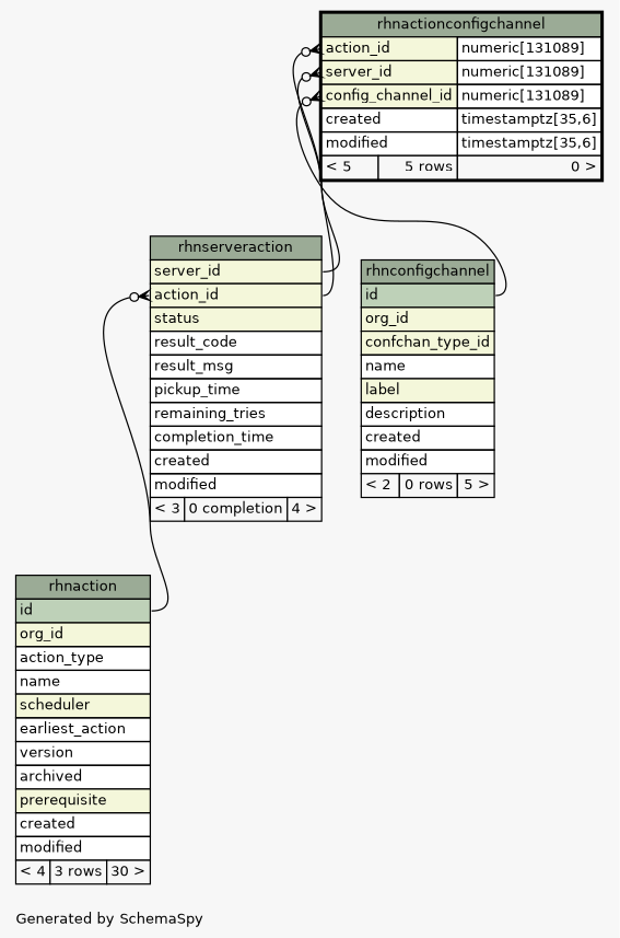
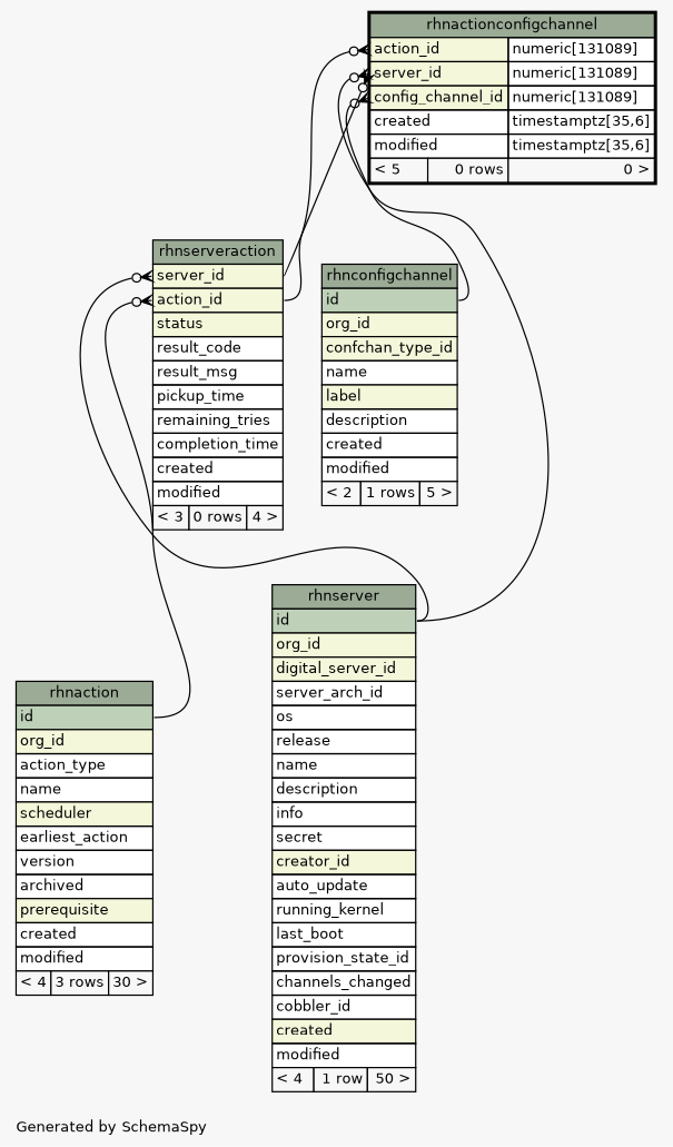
  digraph {
    bgcolor="#f7f7f7"
    fontname=Helvetica
    fontsize=11
    label="\nGenerated by SchemaSpy"
    labeljust=l
    nodesep=0.18
    rankdir=TB
    ranksep=0.46
    node [fontname=Helvetica fontsize=11 shape=plaintext]
    edge [arrowhead=none arrowsize=0.8 arrowtail=crowodot dir=back headport="id:e" tailport="server_id:w"]
-   n1 [label=<     <TABLE BORDER="2" CELLBORDER="1" CELLSPACING="0" BGCOLOR="#ffffff">       <TR><TD COLSPAN="3" BGCOLOR="#9bab96" ALIGN="CENTER">rhnactionconfigchannel</TD></TR>       <TR><TD PORT="action_id" COLSPAN="2" BGCOLOR="#f4f7da" ALIGN="LEFT">action_id</TD><TD PORT="action_id.type" ALIGN="LEFT">numeric[131089]</TD></TR>       <TR><TD PORT="server_id" COLSPAN="2" BGCOLOR="#f4f7da" ALIGN="LEFT">server_id</TD><TD PORT="server_id.type" ALIGN="LEFT">numeric[131089]</TD></TR>       <TR><TD PORT="config_channel_id" COLSPAN="2" BGCOLOR="#f4f7da" ALIGN="LEFT">config_channel_id</TD><TD PORT="config_channel_id.type" ALIGN="LEFT">numeric[131089]</TD></TR>       <TR><TD PORT="created" COLSPAN="2" ALIGN="LEFT">created</TD><TD PORT="created.type" ALIGN="LEFT">timestamptz[35,6]</TD></TR>       <TR><TD PORT="modified" COLSPAN="2" ALIGN="LEFT">modified</TD><TD PORT="modified.type" ALIGN="LEFT">timestamptz[35,6]</TD></TR>       <TR><TD ALIGN="LEFT" BGCOLOR="#f7f7f7">&lt; 5</TD><TD ALIGN="RIGHT" BGCOLOR="#f7f7f7">5 rows</TD><TD ALIGN="RIGHT" BGCOLOR="#f7f7f7">0 &gt;</TD></TR>     </TABLE>>]
-   n2 [label=<     <TABLE BORDER="0" CELLBORDER="1" CELLSPACING="0" BGCOLOR="#ffffff">       <TR><TD COLSPAN="3" BGCOLOR="#9bab96" ALIGN="CENTER">rhnserveraction</TD></TR>       <TR><TD PORT="server_id" COLSPAN="3" BGCOLOR="#f4f7da" ALIGN="LEFT">server_id</TD></TR>       <TR><TD PORT="action_id" COLSPAN="3" BGCOLOR="#f4f7da" ALIGN="LEFT">action_id</TD></TR>       <TR><TD PORT="status" COLSPAN="3" BGCOLOR="#f4f7da" ALIGN="LEFT">status</TD></TR>       <TR><TD PORT="result_code" COLSPAN="3" ALIGN="LEFT">result_code</TD></TR>       <TR><TD PORT="result_msg" COLSPAN="3" ALIGN="LEFT">result_msg</TD></TR>       <TR><TD PORT="pickup_time" COLSPAN="3" ALIGN="LEFT">pickup_time</TD></TR>       <TR><TD PORT="remaining_tries" COLSPAN="3" ALIGN="LEFT">remaining_tries</TD></TR>       <TR><TD PORT="completion_time" COLSPAN="3" ALIGN="LEFT">completion_time</TD></TR>       <TR><TD PORT="created" COLSPAN="3" ALIGN="LEFT">created</TD></TR>       <TR><TD PORT="modified" COLSPAN="3" ALIGN="LEFT">modified</TD></TR>       <TR><TD ALIGN="LEFT" BGCOLOR="#f7f7f7">&lt; 3</TD><TD ALIGN="RIGHT" BGCOLOR="#f7f7f7">0 completion</TD><TD ALIGN="RIGHT" BGCOLOR="#f7f7f7">4 &gt;</TD></TR>     </TABLE>>]
-   n3 [label=<     <TABLE BORDER="0" CELLBORDER="1" CELLSPACING="0" BGCOLOR="#ffffff">       <TR><TD COLSPAN="3" BGCOLOR="#9bab96" ALIGN="CENTER">rhnconfigchannel</TD></TR>       <TR><TD PORT="id" COLSPAN="3" BGCOLOR="#bed1b8" ALIGN="LEFT">id</TD></TR>       <TR><TD PORT="org_id" COLSPAN="3" BGCOLOR="#f4f7da" ALIGN="LEFT">org_id</TD></TR>       <TR><TD PORT="confchan_type_id" COLSPAN="3" BGCOLOR="#f4f7da" ALIGN="LEFT">confchan_type_id</TD></TR>       <TR><TD PORT="name" COLSPAN="3" ALIGN="LEFT">name</TD></TR>       <TR><TD PORT="label" COLSPAN="3" BGCOLOR="#f4f7da" ALIGN="LEFT">label</TD></TR>       <TR><TD PORT="description" COLSPAN="3" ALIGN="LEFT">description</TD></TR>       <TR><TD PORT="created" COLSPAN="3" ALIGN="LEFT">created</TD></TR>       <TR><TD PORT="modified" COLSPAN="3" ALIGN="LEFT">modified</TD></TR>       <TR><TD ALIGN="LEFT" BGCOLOR="#f7f7f7">&lt; 2</TD><TD ALIGN="RIGHT" BGCOLOR="#f7f7f7">0 rows</TD><TD ALIGN="RIGHT" BGCOLOR="#f7f7f7">5 &gt;</TD></TR>     </TABLE>>]
+   n1 [label=<     <TABLE BORDER="2" CELLBORDER="1" CELLSPACING="0" BGCOLOR="#ffffff">       <TR><TD COLSPAN="3" BGCOLOR="#9bab96" ALIGN="CENTER">rhnactionconfigchannel</TD></TR>       <TR><TD PORT="action_id" COLSPAN="2" BGCOLOR="#f4f7da" ALIGN="LEFT">action_id</TD><TD PORT="action_id.type" ALIGN="LEFT">numeric[131089]</TD></TR>       <TR><TD PORT="server_id" COLSPAN="2" BGCOLOR="#f4f7da" ALIGN="LEFT">server_id</TD><TD PORT="server_id.type" ALIGN="LEFT">numeric[131089]</TD></TR>       <TR><TD PORT="config_channel_id" COLSPAN="2" BGCOLOR="#f4f7da" ALIGN="LEFT">config_channel_id</TD><TD PORT="config_channel_id.type" ALIGN="LEFT">numeric[131089]</TD></TR>       <TR><TD PORT="created" COLSPAN="2" ALIGN="LEFT">created</TD><TD PORT="created.type" ALIGN="LEFT">timestamptz[35,6]</TD></TR>       <TR><TD PORT="modified" COLSPAN="2" ALIGN="LEFT">modified</TD><TD PORT="modified.type" ALIGN="LEFT">timestamptz[35,6]</TD></TR>       <TR><TD ALIGN="LEFT" BGCOLOR="#f7f7f7">&lt; 5</TD><TD ALIGN="RIGHT" BGCOLOR="#f7f7f7">0 rows</TD><TD ALIGN="RIGHT" BGCOLOR="#f7f7f7">0 &gt;</TD></TR>     </TABLE>>]
+   n2 [label=<     <TABLE BORDER="0" CELLBORDER="1" CELLSPACING="0" BGCOLOR="#ffffff">       <TR><TD COLSPAN="3" BGCOLOR="#9bab96" ALIGN="CENTER">rhnserveraction</TD></TR>       <TR><TD PORT="server_id" COLSPAN="3" BGCOLOR="#f4f7da" ALIGN="LEFT">server_id</TD></TR>       <TR><TD PORT="action_id" COLSPAN="3" BGCOLOR="#f4f7da" ALIGN="LEFT">action_id</TD></TR>       <TR><TD PORT="status" COLSPAN="3" BGCOLOR="#f4f7da" ALIGN="LEFT">status</TD></TR>       <TR><TD PORT="result_code" COLSPAN="3" ALIGN="LEFT">result_code</TD></TR>       <TR><TD PORT="result_msg" COLSPAN="3" ALIGN="LEFT">result_msg</TD></TR>       <TR><TD PORT="pickup_time" COLSPAN="3" ALIGN="LEFT">pickup_time</TD></TR>       <TR><TD PORT="remaining_tries" COLSPAN="3" ALIGN="LEFT">remaining_tries</TD></TR>       <TR><TD PORT="completion_time" COLSPAN="3" ALIGN="LEFT">completion_time</TD></TR>       <TR><TD PORT="created" COLSPAN="3" ALIGN="LEFT">created</TD></TR>       <TR><TD PORT="modified" COLSPAN="3" ALIGN="LEFT">modified</TD></TR>       <TR><TD ALIGN="LEFT" BGCOLOR="#f7f7f7">&lt; 3</TD><TD ALIGN="RIGHT" BGCOLOR="#f7f7f7">0 rows</TD><TD ALIGN="RIGHT" BGCOLOR="#f7f7f7">4 &gt;</TD></TR>     </TABLE>>]
+   n3 [label=<     <TABLE BORDER="0" CELLBORDER="1" CELLSPACING="0" BGCOLOR="#ffffff">       <TR><TD COLSPAN="3" BGCOLOR="#9bab96" ALIGN="CENTER">rhnconfigchannel</TD></TR>       <TR><TD PORT="id" COLSPAN="3" BGCOLOR="#bed1b8" ALIGN="LEFT">id</TD></TR>       <TR><TD PORT="org_id" COLSPAN="3" BGCOLOR="#f4f7da" ALIGN="LEFT">org_id</TD></TR>       <TR><TD PORT="confchan_type_id" COLSPAN="3" BGCOLOR="#f4f7da" ALIGN="LEFT">confchan_type_id</TD></TR>       <TR><TD PORT="name" COLSPAN="3" ALIGN="LEFT">name</TD></TR>       <TR><TD PORT="label" COLSPAN="3" BGCOLOR="#f4f7da" ALIGN="LEFT">label</TD></TR>       <TR><TD PORT="description" COLSPAN="3" ALIGN="LEFT">description</TD></TR>       <TR><TD PORT="created" COLSPAN="3" ALIGN="LEFT">created</TD></TR>       <TR><TD PORT="modified" COLSPAN="3" ALIGN="LEFT">modified</TD></TR>       <TR><TD ALIGN="LEFT" BGCOLOR="#f7f7f7">&lt; 2</TD><TD ALIGN="RIGHT" BGCOLOR="#f7f7f7">1 rows</TD><TD ALIGN="RIGHT" BGCOLOR="#f7f7f7">5 &gt;</TD></TR>     </TABLE>>]
+   n4 [label=<     <TABLE BORDER="0" CELLBORDER="1" CELLSPACING="0" BGCOLOR="#ffffff">       <TR><TD COLSPAN="3" BGCOLOR="#9bab96" ALIGN="CENTER">rhnserver</TD></TR>       <TR><TD PORT="id" COLSPAN="3" BGCOLOR="#bed1b8" ALIGN="LEFT">id</TD></TR>       <TR><TD PORT="org_id" COLSPAN="3" BGCOLOR="#f4f7da" ALIGN="LEFT">org_id</TD></TR>       <TR><TD PORT="digital_server_id" COLSPAN="3" BGCOLOR="#f4f7da" ALIGN="LEFT">digital_server_id</TD></TR>       <TR><TD PORT="server_arch_id" COLSPAN="3" ALIGN="LEFT">server_arch_id</TD></TR>       <TR><TD PORT="os" COLSPAN="3" ALIGN="LEFT">os</TD></TR>       <TR><TD PORT="release" COLSPAN="3" ALIGN="LEFT">release</TD></TR>       <TR><TD PORT="name" COLSPAN="3" ALIGN="LEFT">name</TD></TR>       <TR><TD PORT="description" COLSPAN="3" ALIGN="LEFT">description</TD></TR>       <TR><TD PORT="info" COLSPAN="3" ALIGN="LEFT">info</TD></TR>       <TR><TD PORT="secret" COLSPAN="3" ALIGN="LEFT">secret</TD></TR>       <TR><TD PORT="creator_id" COLSPAN="3" BGCOLOR="#f4f7da" ALIGN="LEFT">creator_id</TD></TR>       <TR><TD PORT="auto_update" COLSPAN="3" ALIGN="LEFT">auto_update</TD></TR>       <TR><TD PORT="running_kernel" COLSPAN="3" ALIGN="LEFT">running_kernel</TD></TR>       <TR><TD PORT="last_boot" COLSPAN="3" ALIGN="LEFT">last_boot</TD></TR>       <TR><TD PORT="provision_state_id" COLSPAN="3" ALIGN="LEFT">provision_state_id</TD></TR>       <TR><TD PORT="channels_changed" COLSPAN="3" ALIGN="LEFT">channels_changed</TD></TR>       <TR><TD PORT="cobbler_id" COLSPAN="3" ALIGN="LEFT">cobbler_id</TD></TR>       <TR><TD PORT="created" COLSPAN="3" BGCOLOR="#f4f7da" ALIGN="LEFT">created</TD></TR>       <TR><TD PORT="modified" COLSPAN="3" ALIGN="LEFT">modified</TD></TR>       <TR><TD ALIGN="LEFT" BGCOLOR="#f7f7f7">&lt; 4</TD><TD ALIGN="RIGHT" BGCOLOR="#f7f7f7">1 row</TD><TD ALIGN="RIGHT" BGCOLOR="#f7f7f7">50 &gt;</TD></TR>     </TABLE>>]
    n5 [label=<     <TABLE BORDER="0" CELLBORDER="1" CELLSPACING="0" BGCOLOR="#ffffff">       <TR><TD COLSPAN="3" BGCOLOR="#9bab96" ALIGN="CENTER">rhnaction</TD></TR>       <TR><TD PORT="id" COLSPAN="3" BGCOLOR="#bed1b8" ALIGN="LEFT">id</TD></TR>       <TR><TD PORT="org_id" COLSPAN="3" BGCOLOR="#f4f7da" ALIGN="LEFT">org_id</TD></TR>       <TR><TD PORT="action_type" COLSPAN="3" ALIGN="LEFT">action_type</TD></TR>       <TR><TD PORT="name" COLSPAN="3" ALIGN="LEFT">name</TD></TR>       <TR><TD PORT="scheduler" COLSPAN="3" BGCOLOR="#f4f7da" ALIGN="LEFT">scheduler</TD></TR>       <TR><TD PORT="earliest_action" COLSPAN="3" ALIGN="LEFT">earliest_action</TD></TR>       <TR><TD PORT="version" COLSPAN="3" ALIGN="LEFT">version</TD></TR>       <TR><TD PORT="archived" COLSPAN="3" ALIGN="LEFT">archived</TD></TR>       <TR><TD PORT="prerequisite" COLSPAN="3" BGCOLOR="#f4f7da" ALIGN="LEFT">prerequisite</TD></TR>       <TR><TD PORT="created" COLSPAN="3" ALIGN="LEFT">created</TD></TR>       <TR><TD PORT="modified" COLSPAN="3" ALIGN="LEFT">modified</TD></TR>       <TR><TD ALIGN="LEFT" BGCOLOR="#f7f7f7">&lt; 4</TD><TD ALIGN="RIGHT" BGCOLOR="#f7f7f7">3 rows</TD><TD ALIGN="RIGHT" BGCOLOR="#f7f7f7">30 &gt;</TD></TR>     </TABLE>>]
    n1 -> n2 [headport="action_id:e" tailport="action_id:w"]
    n1 -> n2 [headport="server_id:e"]
    n1 -> n3 [tailport="config_channel_id:w"]
+   n1 -> n4
+   n2 -> n4
    n2 -> n5 [tailport="action_id:w"]
  }
